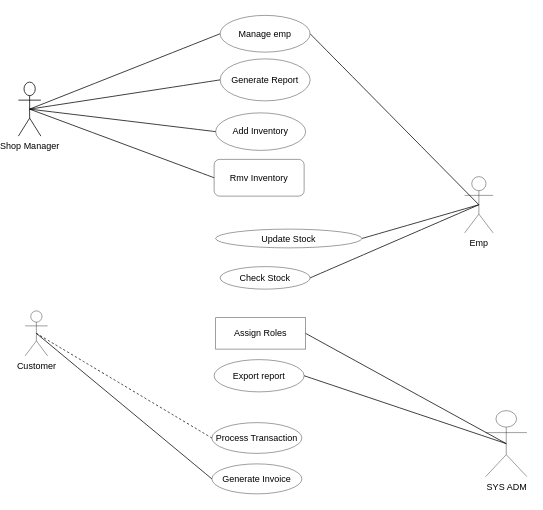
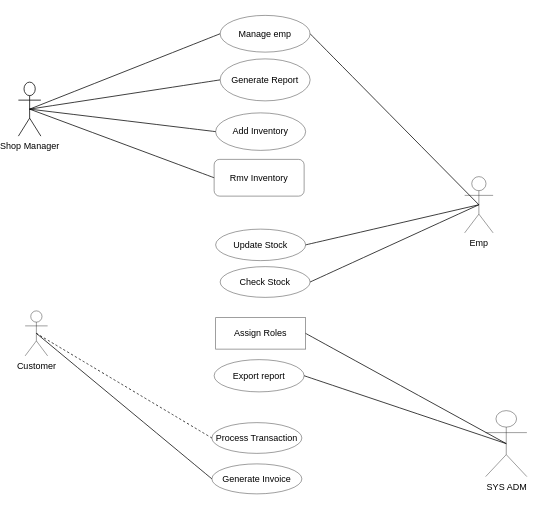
  <mxCell id="0" />
  <mxCell id="1" parent="0" />
  <mxCell id="2" value="Shop Manager" style="shape=umlActor;verticalLabelPosition=bottom;verticalAlign=top;html=1;outlineConnect=0;" vertex="1" parent="1"><mxGeometry x="20" y="109" width="30" height="72" as="geometry" /></mxCell>
  <mxCell id="3" value="Manage emp" style="ellipse;whiteSpace=wrap;html=1;opacity=50;strokeColor=default;align=center;verticalAlign=middle;fontFamily=Helvetica;fontSize=12;fontColor=default;fillColor=default;" vertex="1" parent="1"><mxGeometry x="289" y="20" width="120" height="49" as="geometry" /></mxCell>
  <mxCell id="4" value="Generate Report" style="ellipse;whiteSpace=wrap;html=1;opacity=50;strokeColor=default;align=center;verticalAlign=middle;fontFamily=Helvetica;fontSize=12;fontColor=default;fillColor=default;" vertex="1" parent="1"><mxGeometry x="289" y="78" width="120" height="56" as="geometry" /></mxCell>
  <mxCell id="5" value="Add Inventory" style="ellipse;whiteSpace=wrap;html=1;opacity=50;strokeColor=default;align=center;verticalAlign=middle;fontFamily=Helvetica;fontSize=12;fontColor=default;fillColor=default;" vertex="1" parent="1"><mxGeometry x="283" y="150" width="120" height="50" as="geometry" /></mxCell>
  <mxCell id="6" value="Rmv Inventory" style="whiteSpace=wrap;html=1;opacity=50;strokeColor=default;align=center;verticalAlign=middle;fontFamily=Helvetica;fontSize=12;fontColor=default;fillColor=default;rounded=1;" vertex="1" parent="1"><mxGeometry x="281" y="212" width="120" height="49" as="geometry" /></mxCell>
  <mxCell id="7" value="Emp" style="shape=umlActor;verticalLabelPosition=bottom;verticalAlign=top;html=1;outlineConnect=0;opacity=50;strokeColor=default;align=center;fontFamily=Helvetica;fontSize=12;fontColor=default;fillColor=default;" vertex="1" parent="1"><mxGeometry x="615" y="235" width="38" height="75" as="geometry" /></mxCell>
  <mxCell id="8" style="edgeStyle=none;curved=1;rounded=0;orthogonalLoop=1;jettySize=auto;html=1;exitX=1;exitY=0.5;exitDx=0;exitDy=0;fontFamily=Helvetica;fontSize=12;fontColor=default;startSize=8;endSize=8;entryX=0.5;entryY=0.5;entryDx=0;entryDy=0;entryPerimeter=0;strokeColor=default;endArrow=none;startFill=0;" edge="1" parent="1" source="9" target="7"><mxGeometry relative="1" as="geometry" /></mxCell>
- <mxCell id="9" value="Update Stock" style="ellipse;whiteSpace=wrap;html=1;opacity=50;strokeColor=default;align=center;verticalAlign=middle;fontFamily=Helvetica;fontSize=12;fontColor=default;fillColor=default;" vertex="1" parent="1"><mxGeometry x="283" y="305" width="195" height="25" as="geometry" /></mxCell>
- <mxCell id="10" value="Check Stock" style="ellipse;whiteSpace=wrap;html=1;opacity=50;strokeColor=default;align=center;verticalAlign=middle;fontFamily=Helvetica;fontSize=12;fontColor=default;fillColor=default;" vertex="1" parent="1"><mxGeometry x="289" y="355" width="120" height="30" as="geometry" /></mxCell>
+ <mxCell id="9" value="Update Stock" style="ellipse;whiteSpace=wrap;html=1;opacity=50;strokeColor=default;align=center;verticalAlign=middle;fontFamily=Helvetica;fontSize=12;fontColor=default;fillColor=default;" vertex="1" parent="1"><mxGeometry x="283" y="305" width="120" height="42" as="geometry" /></mxCell>
+ <mxCell id="10" value="Check Stock" style="ellipse;whiteSpace=wrap;html=1;opacity=50;strokeColor=default;align=center;verticalAlign=middle;fontFamily=Helvetica;fontSize=12;fontColor=default;fillColor=default;" vertex="1" parent="1"><mxGeometry x="289" y="355" width="120" height="41" as="geometry" /></mxCell>
  <mxCell id="11" style="edgeStyle=none;curved=1;rounded=0;orthogonalLoop=1;jettySize=auto;html=1;entryX=0;entryY=0.5;entryDx=0;entryDy=0;fontFamily=Helvetica;fontSize=12;fontColor=default;startSize=8;endSize=8;exitX=0.5;exitY=0.5;exitDx=0;exitDy=0;exitPerimeter=0;endArrow=none;startFill=0;dashed=1;" edge="1" parent="1" source="12" target="13"><mxGeometry relative="1" as="geometry" /></mxCell>
  <mxCell id="12" value="Customer" style="shape=umlActor;verticalLabelPosition=bottom;verticalAlign=top;html=1;outlineConnect=0;opacity=50;strokeColor=default;align=center;fontFamily=Helvetica;fontSize=12;fontColor=default;fillColor=default;" vertex="1" parent="1"><mxGeometry x="29" y="414" width="30" height="60" as="geometry" /></mxCell>
  <mxCell id="13" value="Process Transaction" style="ellipse;whiteSpace=wrap;html=1;opacity=50;strokeColor=default;align=center;verticalAlign=middle;fontFamily=Helvetica;fontSize=12;fontColor=default;fillColor=default;" vertex="1" parent="1"><mxGeometry x="278" y="563" width="120" height="41" as="geometry" /></mxCell>
  <mxCell id="14" value="Generate Invoice" style="ellipse;whiteSpace=wrap;html=1;opacity=50;strokeColor=default;align=center;verticalAlign=middle;fontFamily=Helvetica;fontSize=12;fontColor=default;fillColor=default;" vertex="1" parent="1"><mxGeometry x="278" y="618" width="120" height="40" as="geometry" /></mxCell>
  <mxCell id="15" value="SYS ADM" style="shape=umlActor;verticalLabelPosition=bottom;verticalAlign=top;html=1;outlineConnect=0;opacity=50;strokeColor=default;align=center;fontFamily=Helvetica;fontSize=12;fontColor=default;fillColor=default;" vertex="1" parent="1"><mxGeometry x="643" y="547" width="55" height="88" as="geometry" /></mxCell>
  <mxCell id="16" style="edgeStyle=none;curved=1;rounded=0;orthogonalLoop=1;jettySize=auto;html=1;exitX=0;exitY=0.5;exitDx=0;exitDy=0;entryX=0.5;entryY=0.5;entryDx=0;entryDy=0;entryPerimeter=0;fontFamily=Helvetica;fontSize=12;fontColor=default;startSize=8;endSize=8;endArrow=none;startFill=0;endFill=1;" edge="1" parent="1" source="3" target="2"><mxGeometry relative="1" as="geometry" /></mxCell>
  <mxCell id="17" style="edgeStyle=none;curved=1;rounded=0;orthogonalLoop=1;jettySize=auto;html=1;exitX=0;exitY=0.5;exitDx=0;exitDy=0;entryX=0.5;entryY=0.5;entryDx=0;entryDy=0;entryPerimeter=0;fontFamily=Helvetica;fontSize=12;fontColor=default;startSize=8;endSize=8;endArrow=none;startFill=0;" edge="1" parent="1" source="4" target="2"><mxGeometry relative="1" as="geometry" /></mxCell>
  <mxCell id="18" style="edgeStyle=none;curved=1;rounded=0;orthogonalLoop=1;jettySize=auto;html=1;exitX=0;exitY=0.5;exitDx=0;exitDy=0;entryX=0.5;entryY=0.5;entryDx=0;entryDy=0;entryPerimeter=0;fontFamily=Helvetica;fontSize=12;fontColor=default;startSize=8;endSize=8;endArrow=none;startFill=0;" edge="1" parent="1" source="5" target="2"><mxGeometry relative="1" as="geometry" /></mxCell>
  <mxCell id="19" style="edgeStyle=none;curved=1;rounded=0;orthogonalLoop=1;jettySize=auto;html=1;exitX=0;exitY=0.5;exitDx=0;exitDy=0;entryX=0.5;entryY=0.5;entryDx=0;entryDy=0;entryPerimeter=0;fontFamily=Helvetica;fontSize=12;fontColor=default;startSize=8;endSize=8;endArrow=none;startFill=0;" edge="1" parent="1" source="6" target="2"><mxGeometry relative="1" as="geometry" /></mxCell>
  <mxCell id="20" style="edgeStyle=none;curved=1;rounded=0;orthogonalLoop=1;jettySize=auto;html=1;exitX=1;exitY=0.5;exitDx=0;exitDy=0;entryX=0.5;entryY=0.5;entryDx=0;entryDy=0;entryPerimeter=0;fontFamily=Helvetica;fontSize=12;fontColor=default;startSize=8;endSize=8;endArrow=none;startFill=0;" edge="1" parent="1" source="10" target="7"><mxGeometry relative="1" as="geometry" /></mxCell>
  <mxCell id="21" style="edgeStyle=none;curved=1;rounded=0;orthogonalLoop=1;jettySize=auto;html=1;exitX=1;exitY=0.5;exitDx=0;exitDy=0;entryX=0.5;entryY=0.5;entryDx=0;entryDy=0;entryPerimeter=0;fontFamily=Helvetica;fontSize=12;fontColor=default;startSize=8;endSize=8;endArrow=none;startFill=0;" edge="1" parent="1" source="3" target="7"><mxGeometry relative="1" as="geometry" /></mxCell>
  <mxCell id="22" style="edgeStyle=none;curved=1;rounded=0;orthogonalLoop=1;jettySize=auto;html=1;exitX=0;exitY=0.5;exitDx=0;exitDy=0;entryX=0.5;entryY=0.5;entryDx=0;entryDy=0;entryPerimeter=0;fontFamily=Helvetica;fontSize=12;fontColor=default;startSize=8;endSize=8;endArrow=none;startFill=0;" edge="1" parent="1" source="14" target="12"><mxGeometry relative="1" as="geometry" /></mxCell>
  <mxCell id="23" value="Assign Roles" style="whiteSpace=wrap;html=1;opacity=50;strokeColor=default;align=center;verticalAlign=middle;fontFamily=Helvetica;fontSize=12;fontColor=default;fillColor=default;rounded=0;" vertex="1" parent="1"><mxGeometry x="283" y="423" width="120" height="42" as="geometry" /></mxCell>
  <mxCell id="24" style="edgeStyle=none;curved=1;rounded=0;orthogonalLoop=1;jettySize=auto;html=1;exitX=1;exitY=0.5;exitDx=0;exitDy=0;entryX=0.5;entryY=0.5;entryDx=0;entryDy=0;entryPerimeter=0;fontFamily=Helvetica;fontSize=12;fontColor=default;startSize=8;endSize=8;endArrow=none;startFill=0;" edge="1" parent="1" source="23" target="15"><mxGeometry relative="1" as="geometry" /></mxCell>
  <mxCell id="25" value="Export report" style="ellipse;whiteSpace=wrap;html=1;opacity=50;strokeColor=default;align=center;verticalAlign=middle;fontFamily=Helvetica;fontSize=12;fontColor=default;fillColor=default;" vertex="1" parent="1"><mxGeometry x="281" y="479" width="120" height="43" as="geometry" /></mxCell>
  <mxCell id="26" style="edgeStyle=none;curved=1;rounded=0;orthogonalLoop=1;jettySize=auto;html=1;exitX=1;exitY=0.5;exitDx=0;exitDy=0;entryX=0.5;entryY=0.5;entryDx=0;entryDy=0;entryPerimeter=0;fontFamily=Helvetica;fontSize=12;fontColor=default;startSize=8;endSize=8;endArrow=none;startFill=0;" edge="1" parent="1" source="25" target="15"><mxGeometry relative="1" as="geometry" /></mxCell>
